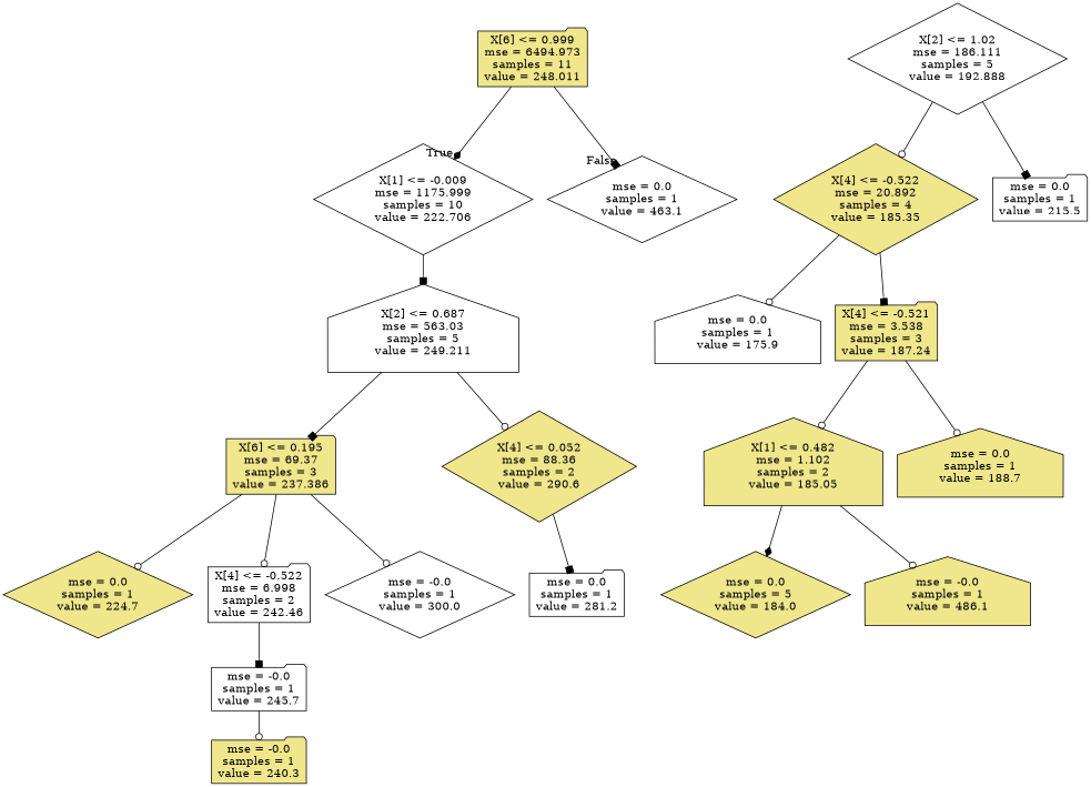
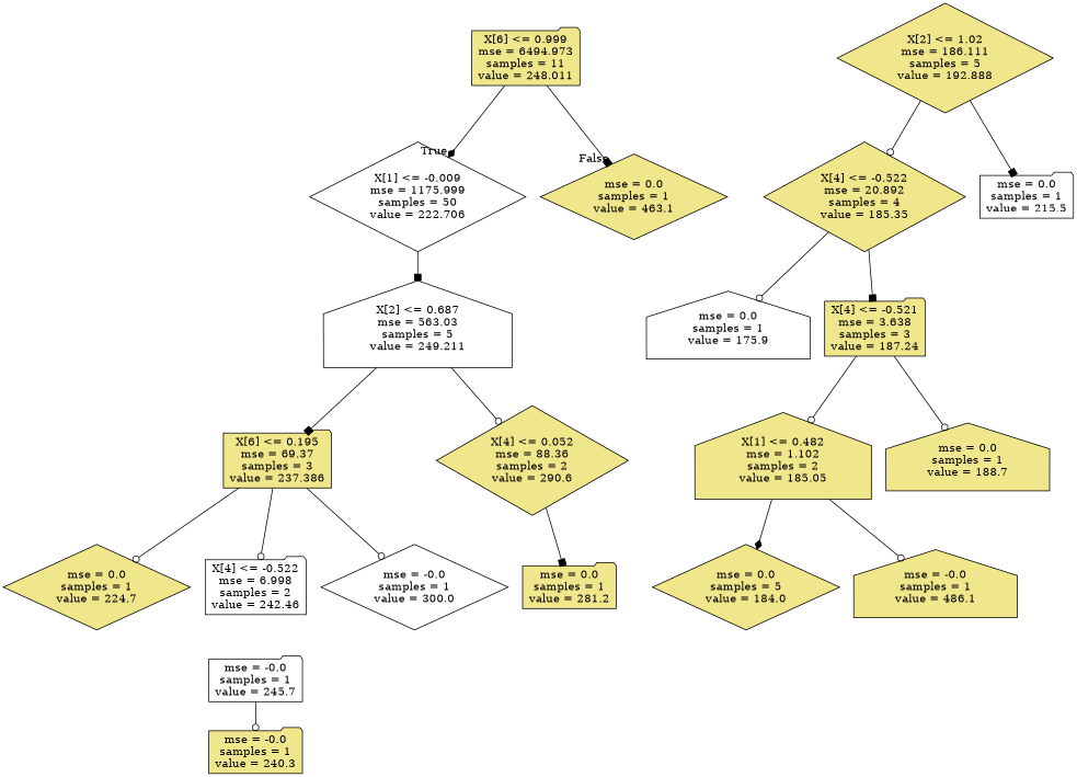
  digraph {
    node [fillcolor=khaki shape=folder style=filled]
    edge [arrowhead=odot]
    n1 [label="X[6] <= 0.999\nmse = 6494.973\nsamples = 11\nvalue = 248.011"]
-   n2 [fillcolor=white label="X[1] <= -0.009\nmse = 1175.999\nsamples = 10\nvalue = 222.706" shape=diamond]
-   n3 [fillcolor=white label="mse = 0.0\nsamples = 1\nvalue = 463.1" shape=diamond]
+   n2 [fillcolor=white label="X[1] <= -0.009\nmse = 1175.999\nsamples = 50\nvalue = 222.706" shape=diamond]
+   n3 [label="mse = 0.0\nsamples = 1\nvalue = 463.1" shape=diamond]
    n4 [fillcolor=white label="X[2] <= 0.687\nmse = 563.03\nsamples = 5\nvalue = 249.211" shape=house]
    n5 [label="X[6] <= 0.195\nmse = 69.37\nsamples = 3\nvalue = 237.386"]
    n6 [label="X[4] <= 0.052\nmse = 88.36\nsamples = 2\nvalue = 290.6" shape=diamond]
-   n7 [fillcolor=white label="X[2] <= 1.02\nmse = 186.111\nsamples = 5\nvalue = 192.888" shape=diamond]
+   n7 [label="X[2] <= 1.02\nmse = 186.111\nsamples = 5\nvalue = 192.888" shape=diamond]
    n8 [label="X[4] <= -0.522\nmse = 20.892\nsamples = 4\nvalue = 185.35" shape=diamond]
    n9 [fillcolor=white label="mse = 0.0\nsamples = 1\nvalue = 215.5"]
    n10 [label="mse = 0.0\nsamples = 1\nvalue = 224.7" shape=diamond]
    n11 [fillcolor=white label="X[4] <= -0.522\nmse = 6.998\nsamples = 2\nvalue = 242.46"]
    n12 [fillcolor=white label="mse = -0.0\nsamples = 1\nvalue = 300.0" shape=diamond]
-   n13 [fillcolor=white label="mse = 0.0\nsamples = 1\nvalue = 281.2"]
+   n13 [label="mse = 0.0\nsamples = 1\nvalue = 281.2"]
    n14 [fillcolor=white label="mse = -0.0\nsamples = 1\nvalue = 245.7"]
    n15 [label="mse = -0.0\nsamples = 1\nvalue = 240.3"]
    n16 [fillcolor=white label="mse = 0.0\nsamples = 1\nvalue = 175.9" shape=house]
-   n17 [label="X[4] <= -0.521\nmse = 3.538\nsamples = 3\nvalue = 187.24"]
+   n17 [label="X[4] <= -0.521\nmse = 3.638\nsamples = 3\nvalue = 187.24"]
    n18 [label="X[1] <= 0.482\nmse = 1.102\nsamples = 2\nvalue = 185.05" shape=house]
    n19 [label="mse = 0.0\nsamples = 1\nvalue = 188.7" shape=house]
    n20 [label="mse = 0.0\nsamples = 5\nvalue = 184.0" shape=diamond]
    n21 [label="mse = -0.0\nsamples = 1\nvalue = 486.1" shape=house]
    n1 -> n2 [arrowhead=diamond headlabel=True labelangle=45 labeldistance=2.5]
    n1 -> n3 [arrowhead=box headlabel=False labelangle=-45 labeldistance=2.5]
    n2 -> n4 [arrowhead=box]
    n4 -> n5 [arrowhead=box]
    n4 -> n6
    n5 -> n10
    n5 -> n11
    n5 -> n12
    n6 -> n13 [arrowhead=box]
    n7 -> n8
    n7 -> n9 [arrowhead=box]
    n8 -> n16
    n8 -> n17 [arrowhead=box]
-   n11 -> n14 [arrowhead=box]
    n14 -> n15
    n17 -> n18
    n17 -> n19
    n18 -> n20 [arrowhead=diamond]
    n18 -> n21
  }
